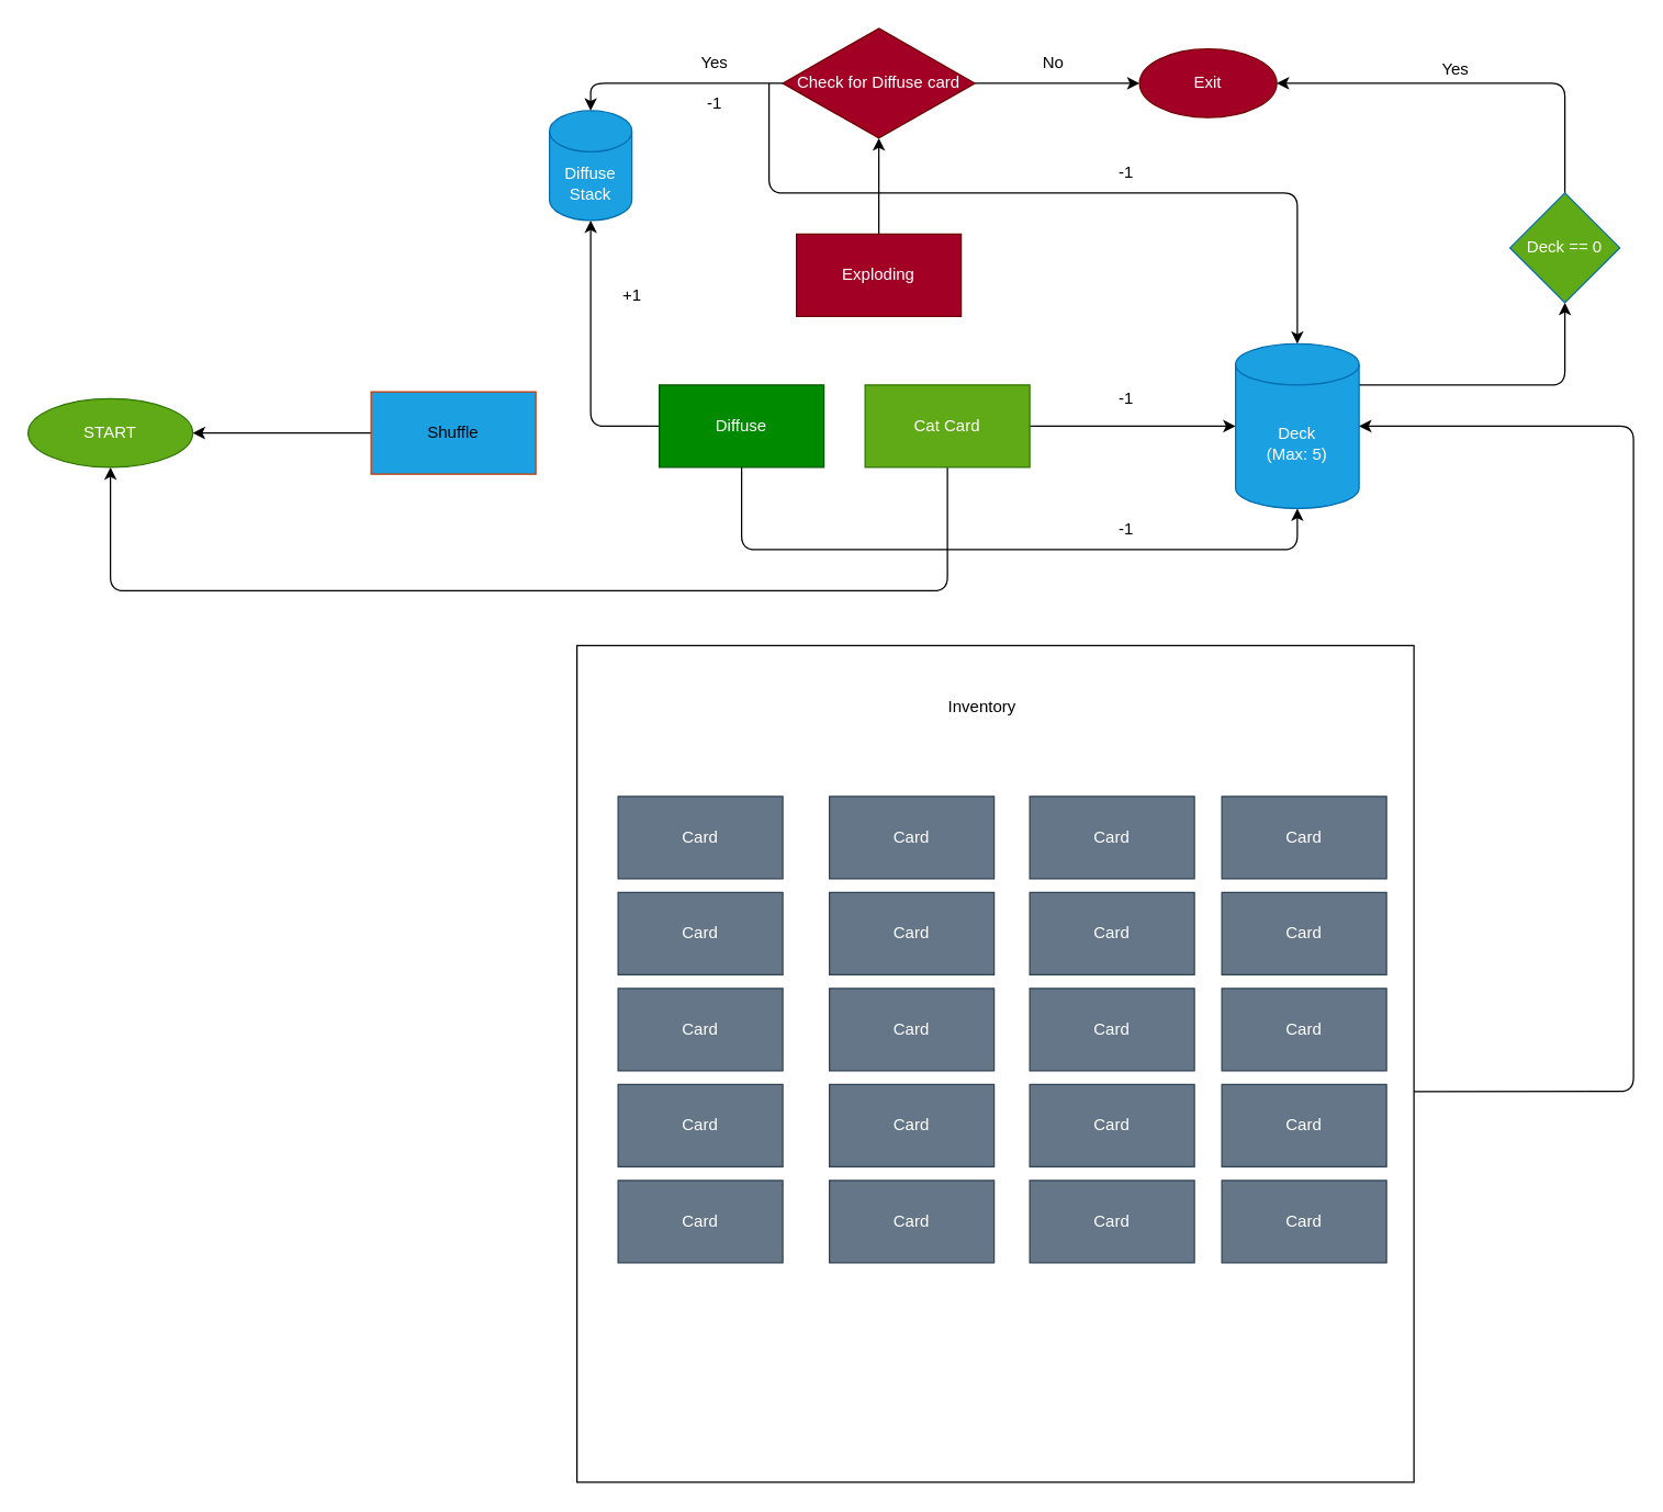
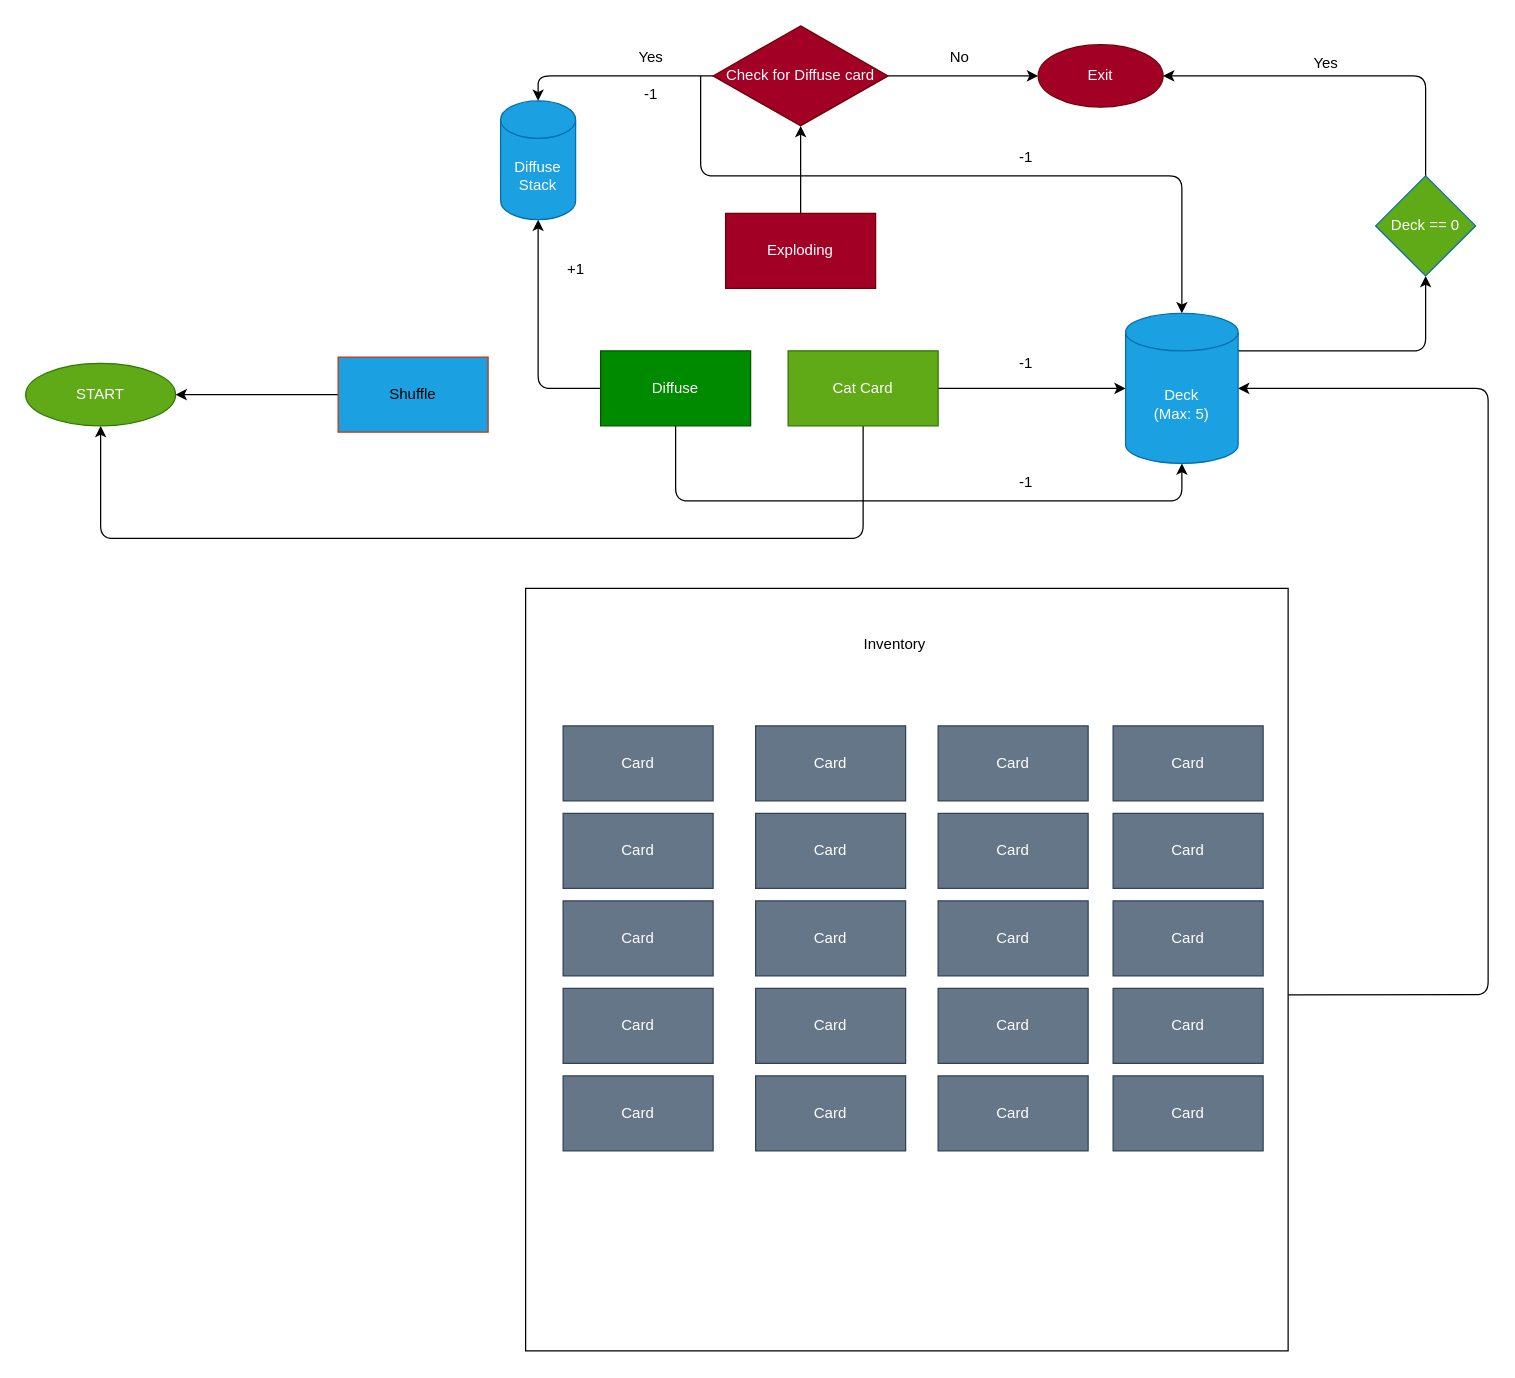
  <mxCell id="0" />
  <mxCell id="1" parent="0" />
  <mxCell id="2" value="" style="edgeStyle=none;html=1;" parent="1" source="4" target="20" edge="1"><mxGeometry relative="1" as="geometry"><Array as="points"><mxPoint x="690" y="430" /><mxPoint x="80" y="430" /></Array></mxGeometry></mxCell>
  <mxCell id="3" style="edgeStyle=none;html=1;entryX=0;entryY=0.5;entryDx=0;entryDy=0;entryPerimeter=0;" parent="1" source="4" target="22" edge="1"><mxGeometry relative="1" as="geometry"><mxPoint x="840" y="310" as="targetPoint" /></mxGeometry></mxCell>
  <mxCell id="4" value="Cat Card" style="rounded=0;whiteSpace=wrap;html=1;fillColor=#60a917;fontColor=#ffffff;strokeColor=#2D7600;" parent="1" vertex="1"><mxGeometry x="630" y="280" width="120" height="60" as="geometry" /></mxCell>
  <mxCell id="5" value="" style="edgeStyle=none;html=1;" parent="1" source="7" target="13" edge="1"><mxGeometry relative="1" as="geometry"><Array as="points"><mxPoint x="430" y="310" /></Array></mxGeometry></mxCell>
  <mxCell id="6" style="edgeStyle=none;html=1;exitX=0.5;exitY=1;exitDx=0;exitDy=0;entryX=0.5;entryY=1;entryDx=0;entryDy=0;entryPerimeter=0;" parent="1" source="7" target="22" edge="1"><mxGeometry relative="1" as="geometry"><mxPoint x="289.5" y="390" as="targetPoint" /><Array as="points"><mxPoint x="540" y="400" /><mxPoint x="945" y="400" /></Array></mxGeometry></mxCell>
  <mxCell id="7" value="Diffuse" style="rounded=0;whiteSpace=wrap;html=1;fillColor=#008a00;fontColor=#ffffff;strokeColor=#005700;" parent="1" vertex="1"><mxGeometry x="480" y="280" width="120" height="60" as="geometry" /></mxCell>
  <mxCell id="8" style="edgeStyle=none;html=1;exitX=0;exitY=0.5;exitDx=0;exitDy=0;entryX=1;entryY=0.5;entryDx=0;entryDy=0;" parent="1" source="9" target="20" edge="1"><mxGeometry relative="1" as="geometry" /></mxCell>
  <mxCell id="9" value="Shuffle" style="rounded=0;whiteSpace=wrap;html=1;fillColor=#1ba1e2;fontColor=#000000;strokeColor=#C73500;" parent="1" vertex="1"><mxGeometry x="270" y="285" width="120" height="60" as="geometry" /></mxCell>
  <mxCell id="10" value="" style="edgeStyle=none;html=1;" parent="1" source="12" target="15" edge="1"><mxGeometry relative="1" as="geometry" /></mxCell>
  <mxCell id="11" style="edgeStyle=none;html=1;entryX=0.5;entryY=0;entryDx=0;entryDy=0;entryPerimeter=0;" parent="1" target="22" edge="1"><mxGeometry relative="1" as="geometry"><mxPoint x="940" y="199.762" as="targetPoint" /><mxPoint x="560" y="60" as="sourcePoint" /><Array as="points"><mxPoint x="560" y="80" /><mxPoint x="560" y="140" /><mxPoint x="945" y="140" /></Array></mxGeometry></mxCell>
  <mxCell id="12" value="Exploding" style="rounded=0;whiteSpace=wrap;html=1;fillColor=#a20025;fontColor=#ffffff;strokeColor=#6F0000;" parent="1" vertex="1"><mxGeometry x="580" y="170" width="120" height="60" as="geometry" /></mxCell>
- <mxCell id="13" value="Diffuse Stack" style="shape=cylinder3;whiteSpace=wrap;html=1;boundedLbl=1;backgroundOutline=1;size=15;fillColor=#1ba1e2;fontColor=#ffffff;strokeColor=#006EAF;" parent="1" vertex="1"><mxGeometry x="400" y="80" width="60" height="80" as="geometry" /></mxCell>
+ <mxCell id="13" value="Diffuse Stack" style="shape=cylinder3;whiteSpace=wrap;html=1;boundedLbl=1;backgroundOutline=1;size=15;fillColor=#1ba1e2;fontColor=#ffffff;strokeColor=#006EAF;" parent="1" vertex="1"><mxGeometry x="400" y="80" width="60" height="95" as="geometry" /></mxCell>
  <mxCell id="14" value="" style="edgeStyle=none;html=1;" parent="1" source="15" target="18" edge="1"><mxGeometry relative="1" as="geometry" /></mxCell>
  <mxCell id="15" value="Check for Diffuse card" style="rhombus;whiteSpace=wrap;html=1;fillColor=#a20025;strokeColor=#6F0000;fontColor=#ffffff;rounded=0;" parent="1" vertex="1"><mxGeometry x="570" y="20" width="140" height="80" as="geometry" /></mxCell>
  <mxCell id="16" value="" style="endArrow=classic;html=1;exitX=0;exitY=0.5;exitDx=0;exitDy=0;" parent="1" source="15" target="13" edge="1"><mxGeometry width="50" height="50" relative="1" as="geometry"><mxPoint x="290" y="240" as="sourcePoint" /><mxPoint x="340" y="190" as="targetPoint" /><Array as="points"><mxPoint x="430" y="60" /></Array></mxGeometry></mxCell>
  <mxCell id="17" value="Yes" style="text;html=1;align=center;verticalAlign=middle;resizable=0;points=[];autosize=1;strokeColor=none;fillColor=none;" parent="1" vertex="1"><mxGeometry x="500" y="30" width="40" height="30" as="geometry" /></mxCell>
  <mxCell id="18" value="Exit" style="ellipse;whiteSpace=wrap;html=1;fillColor=#a20025;strokeColor=#6F0000;fontColor=#ffffff;rounded=0;" parent="1" vertex="1"><mxGeometry x="830" y="35" width="100" height="50" as="geometry" /></mxCell>
  <mxCell id="19" value="No" style="text;html=1;align=center;verticalAlign=middle;resizable=0;points=[];autosize=1;strokeColor=none;fillColor=none;" parent="1" vertex="1"><mxGeometry x="747" y="30" width="40" height="30" as="geometry" /></mxCell>
  <mxCell id="20" value="START" style="ellipse;whiteSpace=wrap;html=1;fillColor=#60a917;strokeColor=#2D7600;fontColor=#ffffff;rounded=0;" parent="1" vertex="1"><mxGeometry x="20" y="290" width="120" height="50" as="geometry" /></mxCell>
  <mxCell id="21" value="" style="edgeStyle=none;html=1;exitX=0.988;exitY=0.25;exitDx=0;exitDy=0;exitPerimeter=0;" parent="1" source="22" target="51" edge="1"><mxGeometry relative="1" as="geometry"><Array as="points"><mxPoint x="1140" y="280" /></Array></mxGeometry></mxCell>
  <mxCell id="22" value="Deck&lt;br&gt;(Max: 5)" style="shape=cylinder3;whiteSpace=wrap;html=1;boundedLbl=1;backgroundOutline=1;size=15;fillColor=#1ba1e2;fontColor=#ffffff;strokeColor=#006EAF;" parent="1" vertex="1"><mxGeometry x="900" y="250" width="90" height="120" as="geometry" /></mxCell>
  <mxCell id="23" value="-1" style="text;html=1;align=center;verticalAlign=middle;resizable=0;points=[];autosize=1;strokeColor=none;fillColor=none;" parent="1" vertex="1"><mxGeometry x="805" y="275" width="30" height="30" as="geometry" /></mxCell>
  <mxCell id="24" value="+1" style="text;html=1;align=center;verticalAlign=middle;resizable=0;points=[];autosize=1;strokeColor=none;fillColor=none;" parent="1" vertex="1"><mxGeometry x="440" y="200" width="40" height="30" as="geometry" /></mxCell>
  <mxCell id="25" value="-1" style="text;html=1;align=center;verticalAlign=middle;resizable=0;points=[];autosize=1;strokeColor=none;fillColor=none;" parent="1" vertex="1"><mxGeometry x="805" y="370" width="30" height="30" as="geometry" /></mxCell>
  <mxCell id="26" style="edgeStyle=none;html=1;exitX=1;exitY=0.533;exitDx=0;exitDy=0;entryX=1;entryY=0.5;entryDx=0;entryDy=0;entryPerimeter=0;exitPerimeter=0;" parent="1" source="27" target="22" edge="1"><mxGeometry relative="1" as="geometry"><Array as="points"><mxPoint x="1190" y="795" /><mxPoint x="1190" y="310" /></Array></mxGeometry></mxCell>
  <mxCell id="27" value="" style="whiteSpace=wrap;html=1;aspect=fixed;" parent="1" vertex="1"><mxGeometry x="420" y="470" width="610" height="610" as="geometry" /></mxCell>
  <mxCell id="28" value="Card" style="rounded=0;whiteSpace=wrap;html=1;fillColor=#647687;fontColor=#ffffff;strokeColor=#314354;" parent="1" vertex="1"><mxGeometry x="450" y="580" width="120" height="60" as="geometry" /></mxCell>
  <mxCell id="29" value="Card" style="rounded=0;whiteSpace=wrap;html=1;fillColor=#647687;fontColor=#ffffff;strokeColor=#314354;" parent="1" vertex="1"><mxGeometry x="450" y="650" width="120" height="60" as="geometry" /></mxCell>
  <mxCell id="30" value="Card" style="rounded=0;whiteSpace=wrap;html=1;fillColor=#647687;fontColor=#ffffff;strokeColor=#314354;" parent="1" vertex="1"><mxGeometry x="450" y="720" width="120" height="60" as="geometry" /></mxCell>
  <mxCell id="31" value="Card" style="rounded=0;whiteSpace=wrap;html=1;fillColor=#647687;fontColor=#ffffff;strokeColor=#314354;" parent="1" vertex="1"><mxGeometry x="450" y="790" width="120" height="60" as="geometry" /></mxCell>
  <mxCell id="32" value="Card" style="rounded=0;whiteSpace=wrap;html=1;fillColor=#647687;fontColor=#ffffff;strokeColor=#314354;" parent="1" vertex="1"><mxGeometry x="450" y="860" width="120" height="60" as="geometry" /></mxCell>
  <mxCell id="33" value="Card" style="rounded=0;whiteSpace=wrap;html=1;fillColor=#647687;fontColor=#ffffff;strokeColor=#314354;" parent="1" vertex="1"><mxGeometry x="604" y="580" width="120" height="60" as="geometry" /></mxCell>
  <mxCell id="34" value="Card" style="rounded=0;whiteSpace=wrap;html=1;fillColor=#647687;fontColor=#ffffff;strokeColor=#314354;" parent="1" vertex="1"><mxGeometry x="604" y="650" width="120" height="60" as="geometry" /></mxCell>
  <mxCell id="35" value="Card" style="rounded=0;whiteSpace=wrap;html=1;fillColor=#647687;fontColor=#ffffff;strokeColor=#314354;" parent="1" vertex="1"><mxGeometry x="604" y="720" width="120" height="60" as="geometry" /></mxCell>
  <mxCell id="36" value="Card" style="rounded=0;whiteSpace=wrap;html=1;fillColor=#647687;fontColor=#ffffff;strokeColor=#314354;" parent="1" vertex="1"><mxGeometry x="604" y="790" width="120" height="60" as="geometry" /></mxCell>
  <mxCell id="37" value="Card" style="rounded=0;whiteSpace=wrap;html=1;fillColor=#647687;fontColor=#ffffff;strokeColor=#314354;" parent="1" vertex="1"><mxGeometry x="604" y="860" width="120" height="60" as="geometry" /></mxCell>
  <mxCell id="38" value="Card" style="rounded=0;whiteSpace=wrap;html=1;fillColor=#647687;fontColor=#ffffff;strokeColor=#314354;" parent="1" vertex="1"><mxGeometry x="750" y="580" width="120" height="60" as="geometry" /></mxCell>
  <mxCell id="39" value="Card" style="rounded=0;whiteSpace=wrap;html=1;fillColor=#647687;fontColor=#ffffff;strokeColor=#314354;" parent="1" vertex="1"><mxGeometry x="750" y="650" width="120" height="60" as="geometry" /></mxCell>
  <mxCell id="40" value="Card" style="rounded=0;whiteSpace=wrap;html=1;fillColor=#647687;fontColor=#ffffff;strokeColor=#314354;" parent="1" vertex="1"><mxGeometry x="750" y="720" width="120" height="60" as="geometry" /></mxCell>
  <mxCell id="41" value="Card" style="rounded=0;whiteSpace=wrap;html=1;fillColor=#647687;fontColor=#ffffff;strokeColor=#314354;" parent="1" vertex="1"><mxGeometry x="750" y="790" width="120" height="60" as="geometry" /></mxCell>
  <mxCell id="42" value="Card" style="rounded=0;whiteSpace=wrap;html=1;fillColor=#647687;fontColor=#ffffff;strokeColor=#314354;" parent="1" vertex="1"><mxGeometry x="750" y="860" width="120" height="60" as="geometry" /></mxCell>
  <mxCell id="43" value="Card" style="rounded=0;whiteSpace=wrap;html=1;fillColor=#647687;fontColor=#ffffff;strokeColor=#314354;" parent="1" vertex="1"><mxGeometry x="890" y="580" width="120" height="60" as="geometry" /></mxCell>
  <mxCell id="44" value="Card" style="rounded=0;whiteSpace=wrap;html=1;fillColor=#647687;fontColor=#ffffff;strokeColor=#314354;" parent="1" vertex="1"><mxGeometry x="890" y="650" width="120" height="60" as="geometry" /></mxCell>
  <mxCell id="45" value="Card" style="rounded=0;whiteSpace=wrap;html=1;fillColor=#647687;fontColor=#ffffff;strokeColor=#314354;" parent="1" vertex="1"><mxGeometry x="890" y="720" width="120" height="60" as="geometry" /></mxCell>
  <mxCell id="46" value="Card" style="rounded=0;whiteSpace=wrap;html=1;fillColor=#647687;fontColor=#ffffff;strokeColor=#314354;" parent="1" vertex="1"><mxGeometry x="890" y="790" width="120" height="60" as="geometry" /></mxCell>
  <mxCell id="47" value="Card" style="rounded=0;whiteSpace=wrap;html=1;fillColor=#647687;fontColor=#ffffff;strokeColor=#314354;" parent="1" vertex="1"><mxGeometry x="890" y="860" width="120" height="60" as="geometry" /></mxCell>
  <mxCell id="48" value="-1" style="text;html=1;align=center;verticalAlign=middle;resizable=0;points=[];autosize=1;strokeColor=none;fillColor=none;" parent="1" vertex="1"><mxGeometry x="805" y="110" width="30" height="30" as="geometry" /></mxCell>
  <mxCell id="49" value="-1" style="text;html=1;align=center;verticalAlign=middle;resizable=0;points=[];autosize=1;strokeColor=none;fillColor=none;" parent="1" vertex="1"><mxGeometry x="505" y="60" width="30" height="30" as="geometry" /></mxCell>
  <mxCell id="50" style="edgeStyle=none;html=1;exitX=0.5;exitY=0;exitDx=0;exitDy=0;entryX=1;entryY=0.5;entryDx=0;entryDy=0;" parent="1" source="51" target="18" edge="1"><mxGeometry relative="1" as="geometry"><Array as="points"><mxPoint x="1140" y="60" /></Array></mxGeometry></mxCell>
  <mxCell id="51" value="Deck == 0" style="rhombus;whiteSpace=wrap;html=1;fillColor=#60a917;strokeColor=#006EAF;fontColor=#ffffff;" parent="1" vertex="1"><mxGeometry x="1100" y="140" width="80" height="80" as="geometry" /></mxCell>
  <mxCell id="52" value="Yes" style="text;html=1;align=center;verticalAlign=middle;resizable=0;points=[];autosize=1;strokeColor=none;fillColor=none;" parent="1" vertex="1"><mxGeometry x="1040" y="35" width="40" height="30" as="geometry" /></mxCell>
  <mxCell id="53" value="Inventory" style="text;html=1;align=center;verticalAlign=middle;resizable=0;points=[];autosize=1;strokeColor=none;fillColor=none;" parent="1" vertex="1"><mxGeometry x="680" y="500" width="70" height="30" as="geometry" /></mxCell>
